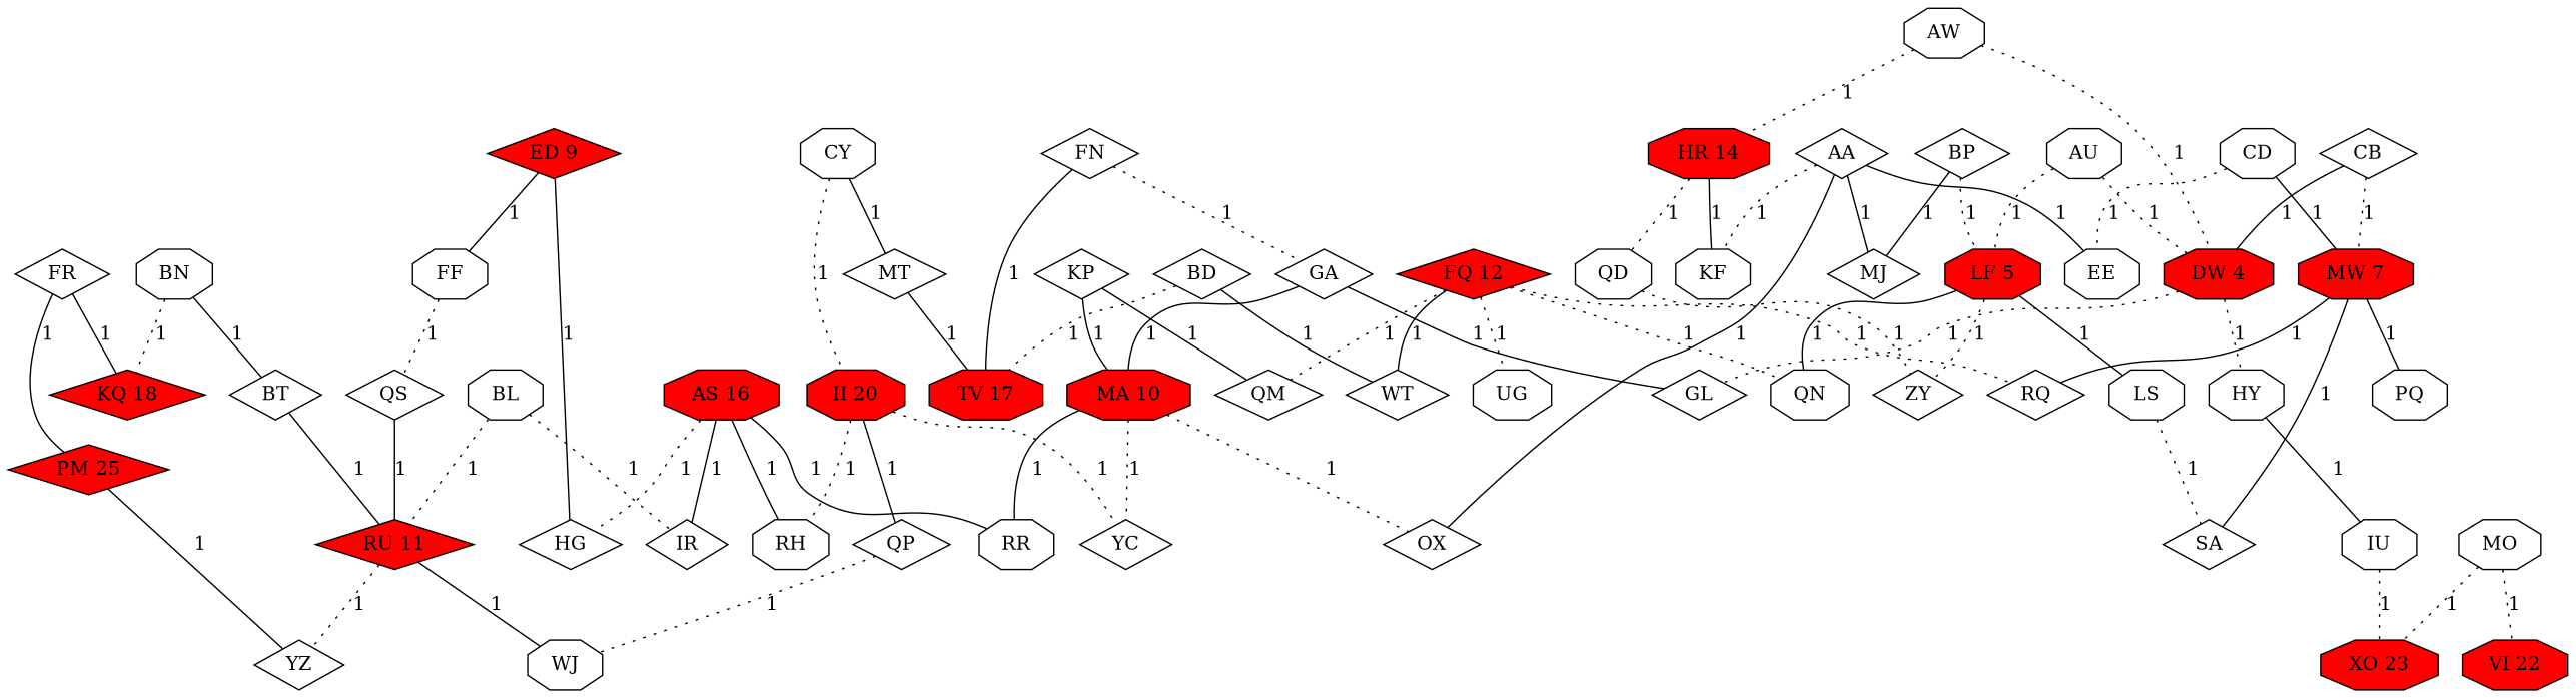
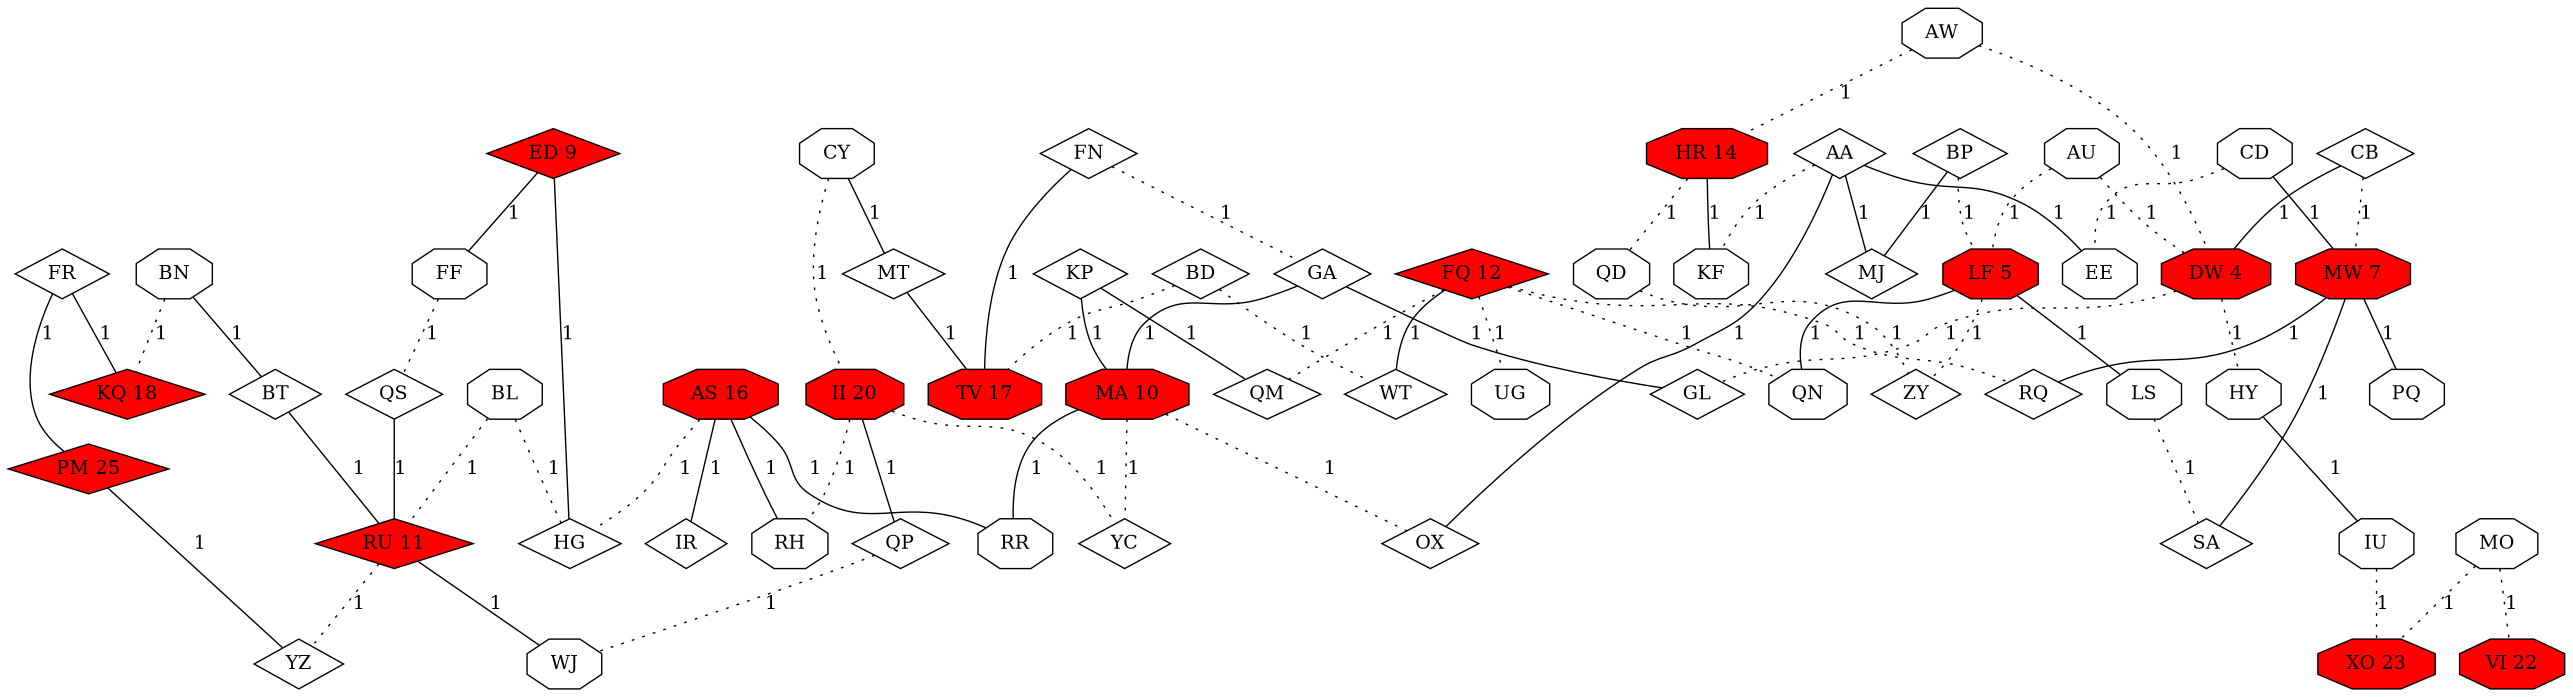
  graph {
    node [fillcolor=white shape=octagon style=filled]
    edge [style=solid]
    n1 [fillcolor=red label="RU 11" shape=diamond]
    YZ [shape=diamond]
    WJ
    n4 [fillcolor=red label="KQ 18" shape=diamond]
    n5 [fillcolor=red label="PM 25" shape=diamond]
    n6 [fillcolor=red label="TV 17"]
    n7 [fillcolor=red label="ED 9" shape=diamond]
    FF
    HG [shape=diamond]
    QS [shape=diamond]
    n11 [fillcolor=red label="II 20"]
    YC [shape=diamond]
    QP [shape=diamond]
    RH
    n15 [fillcolor=red label="DW 4"]
    HY
    GL [shape=diamond]
    IU
    n19 [fillcolor=red label="LF 5"]
    LS
    QN
    ZY [shape=diamond]
    SA [shape=diamond]
    n24 [fillcolor=red label="VI 22"]
    n25 [fillcolor=red label="MW 7"]
    PQ
    RQ [shape=diamond]
    n28 [fillcolor=red label="HR 14"]
    QD
    KF
    n31 [fillcolor=red label="AS 16"]
    IR [shape=diamond]
    RR
    n34 [fillcolor=red label="XO 23"]
    n35 [fillcolor=red label="MA 10"]
    OX [shape=diamond]
    n37 [fillcolor=red label="FQ 12" shape=diamond]
    UG
    QM [shape=diamond]
    WT [shape=diamond]
    FN [shape=diamond]
    GA [shape=diamond]
    BL
    KP [shape=diamond]
    BN
    BT [shape=diamond]
    MO
    AW
    BD [shape=diamond]
    CD
    EE
    AU
    MT [shape=diamond]
    CY
    AA [shape=diamond]
    MJ [shape=diamond]
    FR [shape=diamond]
    CB [shape=diamond]
    BP [shape=diamond]
    n1 -- YZ [label=1 style=dotted]
    n1 -- WJ [label=1]
    n5 -- YZ [label=1]
    n7 -- FF [label=1]
    n7 -- HG [label=1]
    FF -- QS [label=1 style=dotted]
    QS -- n1 [label=1]
    n11 -- YC [label=1 style=dotted]
    n11 -- QP [label=1]
    n11 -- RH [label=1 style=dotted]
    QP -- WJ [label=1 style=dotted]
    n15 -- HY [label=1 style=dotted]
    n15 -- GL [label=1 style=dotted]
    HY -- IU [label=1]
    IU -- n34 [label=1 style=dotted]
    n19 -- LS [label=1]
    n19 -- QN [label=1]
    n19 -- ZY [label=1 style=dotted]
    LS -- SA [label=1 style=dotted]
    n25 -- SA [label=1]
    n25 -- PQ [label=1]
    n25 -- RQ [label=1]
    n28 -- QD [label=1 style=dotted]
    n28 -- KF [label=1]
    QD -- ZY [label=1 style=dotted]
    n31 -- HG [label=1 style=dotted]
    n31 -- RH [label=1]
    n31 -- IR [label=1]
    n31 -- RR [label=1]
    n35 -- YC [label=1 style=dotted]
    n35 -- RR [label=1]
    n35 -- OX [label=1 style=dotted]
    n37 -- QN [label=1 style=dotted]
    n37 -- RQ [label=1 style=dotted]
    n37 -- UG [label=1 style=dotted]
    n37 -- QM [label=1 style=dotted]
    n37 -- WT [label=1]
    FN -- n6 [label=1]
    FN -- GA [label=1 style=dotted]
    GA -- GL [label=1]
    GA -- n35 [label=1]
    BL -- n1 [label=1 style=dotted]
-   BL -- IR [label=1 style=dotted]
+   BL -- HG [label=1 style=dotted]
    KP -- n35 [label=1]
    KP -- QM [label=1]
    BN -- n4 [label=1 style=dotted]
    BN -- BT [label=1]
    BT -- n1 [label=1]
    MO -- n24 [label=1 style=dotted]
    MO -- n34 [label=1 style=dotted]
    AW -- n15 [label=1 style=dotted]
    AW -- n28 [label=1 style=dotted]
    BD -- n6 [label=1 style=dotted]
-   BD -- WT [label=1]
+   BD -- WT [label=1 style=dotted]
    CD -- n25 [label=1]
    CD -- EE [label=1 style=dotted]
    AU -- n15 [label=1 style=dotted]
    AU -- n19 [label=1 style=dotted]
    MT -- n6 [label=1]
    CY -- n11 [label=1 style=dotted]
    CY -- MT [label=1]
    AA -- KF [label=1 style=dotted]
    AA -- OX [label=1]
    AA -- EE [label=1]
    AA -- MJ [label=1]
    FR -- n4 [label=1]
    FR -- n5 [label=1]
    CB -- n15 [label=1]
    CB -- n25 [label=1 style=dotted]
    BP -- n19 [label=1 style=dotted]
    BP -- MJ [label=1]
  }
